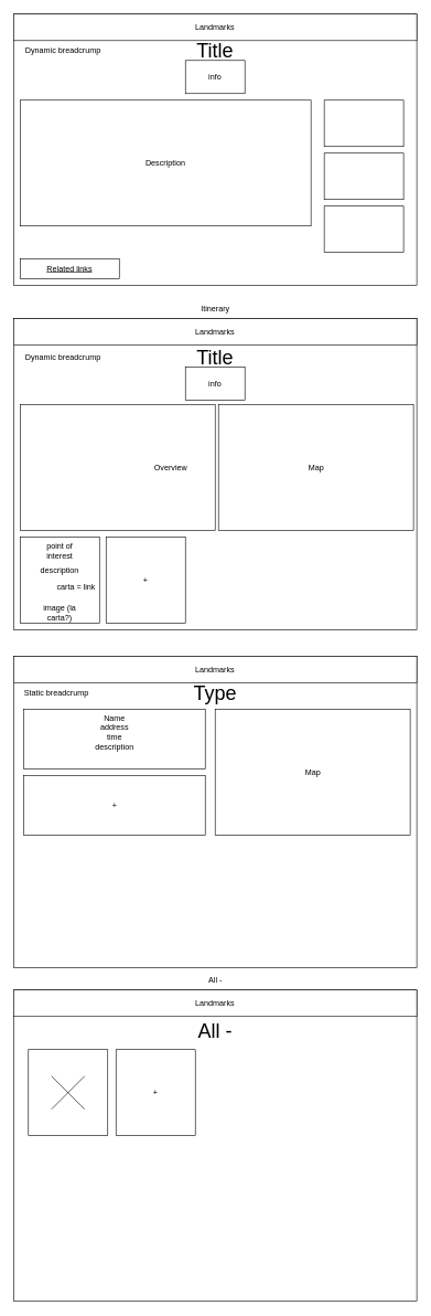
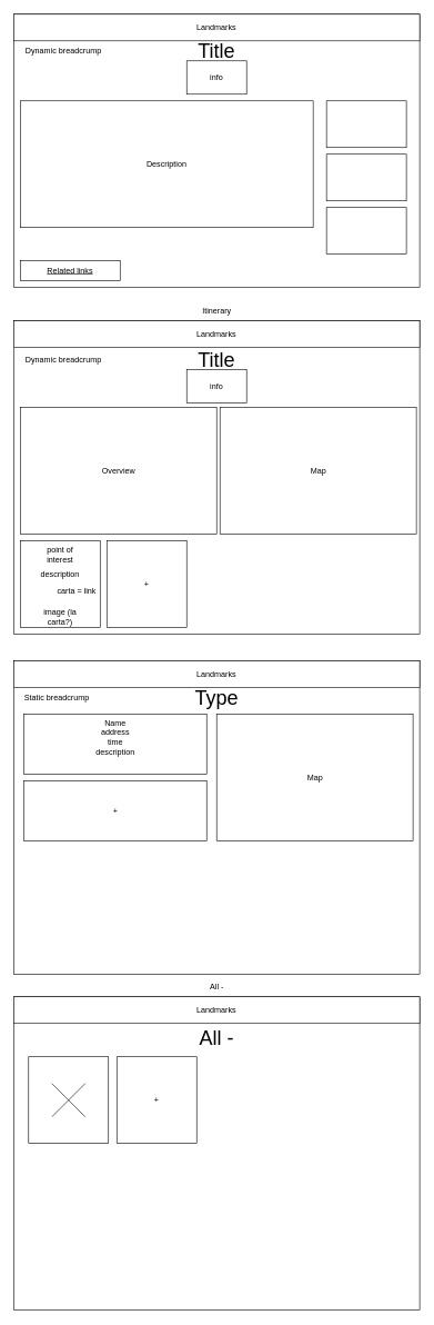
  <mxCell id="0" />
  <mxCell id="1" parent="0" />
  <mxCell id="2" value="" style="rounded=0;whiteSpace=wrap;html=1;" vertex="1" parent="1"><mxGeometry x="20" y="20" width="610" height="410" as="geometry" /></mxCell>
  <mxCell id="3" value="" style="rounded=0;whiteSpace=wrap;html=1;" vertex="1" parent="1"><mxGeometry x="20" y="20" width="610" height="40" as="geometry" /></mxCell>
  <mxCell id="4" value="Landmarks" style="text;html=1;strokeColor=none;fillColor=none;align=center;verticalAlign=middle;whiteSpace=wrap;rounded=0;" vertex="1" parent="1"><mxGeometry x="295" y="25" width="60" height="30" as="geometry" /></mxCell>
  <mxCell id="5" value="Title" style="text;html=1;strokeColor=none;fillColor=none;align=center;verticalAlign=middle;whiteSpace=wrap;rounded=0;fontSize=30;" vertex="1" parent="1"><mxGeometry x="295" y="60" width="60" height="30" as="geometry" /></mxCell>
  <mxCell id="6" value="" style="rounded=0;whiteSpace=wrap;html=1;" vertex="1" parent="1"><mxGeometry x="280" y="90" width="90" height="50" as="geometry" /></mxCell>
  <mxCell id="7" value="Dynamic breadcrump" style="text;html=1;strokeColor=none;fillColor=none;align=center;verticalAlign=middle;whiteSpace=wrap;rounded=0;" vertex="1" parent="1"><mxGeometry x="30" y="60" width="130" height="30" as="geometry" /></mxCell>
  <mxCell id="8" value="" style="rounded=0;whiteSpace=wrap;html=1;fontSize=30;" vertex="1" parent="1"><mxGeometry x="30" y="150" width="440" height="190" as="geometry" /></mxCell>
  <mxCell id="9" value="Description" style="text;html=1;strokeColor=none;fillColor=none;align=center;verticalAlign=middle;whiteSpace=wrap;rounded=0;fontSize=12;" vertex="1" parent="1"><mxGeometry x="220" y="230" width="60" height="30" as="geometry" /></mxCell>
  <mxCell id="10" value="" style="rounded=0;whiteSpace=wrap;html=1;fontSize=12;" vertex="1" parent="1"><mxGeometry x="490" y="150" width="120" height="70" as="geometry" /></mxCell>
  <mxCell id="11" value="" style="rounded=0;whiteSpace=wrap;html=1;fontSize=12;" vertex="1" parent="1"><mxGeometry x="490" y="230" width="120" height="70" as="geometry" /></mxCell>
  <mxCell id="12" value="" style="rounded=0;whiteSpace=wrap;html=1;fontSize=12;" vertex="1" parent="1"><mxGeometry x="490" y="310" width="120" height="70" as="geometry" /></mxCell>
  <mxCell id="13" value="" style="rounded=0;whiteSpace=wrap;html=1;fontSize=12;" vertex="1" parent="1"><mxGeometry x="30" y="390" width="150" height="30" as="geometry" /></mxCell>
  <mxCell id="14" value="&lt;u&gt;Related links&lt;/u&gt;" style="text;html=1;strokeColor=none;fillColor=none;align=center;verticalAlign=middle;whiteSpace=wrap;rounded=0;fontSize=12;" vertex="1" parent="1"><mxGeometry x="35" y="390" width="140" height="30" as="geometry" /></mxCell>
  <mxCell id="15" value="info" style="text;html=1;strokeColor=none;fillColor=none;align=center;verticalAlign=middle;whiteSpace=wrap;rounded=0;fontSize=12;" vertex="1" parent="1"><mxGeometry x="295" y="100" width="60" height="30" as="geometry" /></mxCell>
  <mxCell id="16" value="" style="rounded=0;whiteSpace=wrap;html=1;" vertex="1" parent="1"><mxGeometry x="20" y="480" width="610" height="470" as="geometry" /></mxCell>
  <mxCell id="17" value="Itinerary" style="text;html=1;strokeColor=none;fillColor=none;align=center;verticalAlign=middle;whiteSpace=wrap;rounded=0;" vertex="1" parent="1"><mxGeometry x="262.5" y="450" width="125" height="30" as="geometry" /></mxCell>
  <mxCell id="18" value="" style="rounded=0;whiteSpace=wrap;html=1;" vertex="1" parent="1"><mxGeometry x="20" y="480" width="610" height="40" as="geometry" /></mxCell>
  <mxCell id="19" value="Landmarks" style="text;html=1;strokeColor=none;fillColor=none;align=center;verticalAlign=middle;whiteSpace=wrap;rounded=0;" vertex="1" parent="1"><mxGeometry x="295" y="485" width="60" height="30" as="geometry" /></mxCell>
  <mxCell id="20" value="Title" style="text;html=1;strokeColor=none;fillColor=none;align=center;verticalAlign=middle;whiteSpace=wrap;rounded=0;fontSize=30;" vertex="1" parent="1"><mxGeometry x="295" y="523" width="60" height="30" as="geometry" /></mxCell>
  <mxCell id="21" value="Dynamic breadcrump" style="text;html=1;strokeColor=none;fillColor=none;align=center;verticalAlign=middle;whiteSpace=wrap;rounded=0;" vertex="1" parent="1"><mxGeometry x="30" y="523" width="130" height="30" as="geometry" /></mxCell>
  <mxCell id="22" value="" style="rounded=0;whiteSpace=wrap;html=1;" vertex="1" parent="1"><mxGeometry x="280" y="553" width="90" height="50" as="geometry" /></mxCell>
  <mxCell id="23" value="info" style="text;html=1;strokeColor=none;fillColor=none;align=center;verticalAlign=middle;whiteSpace=wrap;rounded=0;fontSize=12;" vertex="1" parent="1"><mxGeometry x="295" y="563" width="60" height="30" as="geometry" /></mxCell>
  <mxCell id="24" value="" style="rounded=0;whiteSpace=wrap;html=1;fontSize=30;" vertex="1" parent="1"><mxGeometry x="30" y="610" width="295" height="190" as="geometry" /></mxCell>
- <mxCell id="25" value="Overview" style="text;html=1;strokeColor=none;fillColor=none;align=center;verticalAlign=middle;whiteSpace=wrap;rounded=0;fontSize=12;" vertex="1" parent="1"><mxGeometry x="227.5" y="690" width="60" height="30" as="geometry" /></mxCell>
+ <mxCell id="25" value="Overview" style="text;html=1;strokeColor=none;fillColor=none;align=center;verticalAlign=middle;whiteSpace=wrap;rounded=0;fontSize=12;" vertex="1" parent="1"><mxGeometry x="147.5" y="690" width="60" height="30" as="geometry" /></mxCell>
  <mxCell id="26" value="" style="rounded=0;whiteSpace=wrap;html=1;fontSize=30;" vertex="1" parent="1"><mxGeometry x="330" y="610" width="295" height="190" as="geometry" /></mxCell>
  <mxCell id="27" value="Map" style="text;html=1;strokeColor=none;fillColor=none;align=center;verticalAlign=middle;whiteSpace=wrap;rounded=0;fontSize=12;" vertex="1" parent="1"><mxGeometry x="447.5" y="690" width="60" height="30" as="geometry" /></mxCell>
  <mxCell id="28" value="" style="rounded=0;whiteSpace=wrap;html=1;fontSize=12;" vertex="1" parent="1"><mxGeometry x="30" y="810" width="120" height="130" as="geometry" /></mxCell>
  <mxCell id="29" value="point of interest" style="text;html=1;strokeColor=none;fillColor=none;align=center;verticalAlign=middle;whiteSpace=wrap;rounded=0;fontSize=12;" vertex="1" parent="1"><mxGeometry x="60" y="816" width="60" height="30" as="geometry" /></mxCell>
  <mxCell id="30" value="description" style="text;html=1;strokeColor=none;fillColor=none;align=center;verticalAlign=middle;whiteSpace=wrap;rounded=0;fontSize=12;" vertex="1" parent="1"><mxGeometry x="60" y="846" width="60" height="30" as="geometry" /></mxCell>
  <mxCell id="31" value="image (la carta?)" style="text;html=1;strokeColor=none;fillColor=none;align=center;verticalAlign=middle;whiteSpace=wrap;rounded=0;fontSize=12;" vertex="1" parent="1"><mxGeometry x="60" y="910" width="60" height="30" as="geometry" /></mxCell>
  <mxCell id="32" value="" style="rounded=0;whiteSpace=wrap;html=1;fontSize=12;" vertex="1" parent="1"><mxGeometry x="160" y="810" width="120" height="130" as="geometry" /></mxCell>
  <mxCell id="33" value="+" style="text;html=1;strokeColor=none;fillColor=none;align=center;verticalAlign=middle;whiteSpace=wrap;rounded=0;fontSize=12;" vertex="1" parent="1"><mxGeometry x="190" y="860" width="60" height="30" as="geometry" /></mxCell>
  <mxCell id="34" value="carta = link" style="text;html=1;strokeColor=none;fillColor=none;align=center;verticalAlign=middle;whiteSpace=wrap;rounded=0;fontSize=12;" vertex="1" parent="1"><mxGeometry x="80" y="870" width="70" height="30" as="geometry" /></mxCell>
  <mxCell id="35" value="" style="rounded=0;whiteSpace=wrap;html=1;" vertex="1" parent="1"><mxGeometry x="20" y="990" width="610" height="470" as="geometry" /></mxCell>
  <mxCell id="36" value="" style="rounded=0;whiteSpace=wrap;html=1;" vertex="1" parent="1"><mxGeometry x="20" y="990" width="610" height="40" as="geometry" /></mxCell>
  <mxCell id="37" value="Landmarks" style="text;html=1;strokeColor=none;fillColor=none;align=center;verticalAlign=middle;whiteSpace=wrap;rounded=0;" vertex="1" parent="1"><mxGeometry x="295" y="995" width="60" height="30" as="geometry" /></mxCell>
  <mxCell id="38" value="Type" style="text;html=1;strokeColor=none;fillColor=none;align=center;verticalAlign=middle;whiteSpace=wrap;rounded=0;fontSize=30;" vertex="1" parent="1"><mxGeometry x="295" y="1030" width="60" height="30" as="geometry" /></mxCell>
  <mxCell id="39" value="Static breadcrump" style="text;html=1;strokeColor=none;fillColor=none;align=center;verticalAlign=middle;whiteSpace=wrap;rounded=0;" vertex="1" parent="1"><mxGeometry x="20" y="1030" width="130" height="30" as="geometry" /></mxCell>
  <mxCell id="40" value="" style="rounded=0;whiteSpace=wrap;html=1;fontSize=12;" vertex="1" parent="1"><mxGeometry x="35" y="1070" width="275" height="90" as="geometry" /></mxCell>
  <mxCell id="41" value="Name&lt;br&gt;address&lt;br&gt;time&lt;br&gt;description" style="text;html=1;strokeColor=none;fillColor=none;align=center;verticalAlign=middle;whiteSpace=wrap;rounded=0;fontSize=12;" vertex="1" parent="1"><mxGeometry x="142.5" y="1090" width="60" height="30" as="geometry" /></mxCell>
  <mxCell id="42" value="" style="rounded=0;whiteSpace=wrap;html=1;fontSize=30;" vertex="1" parent="1"><mxGeometry x="325" y="1070" width="295" height="190" as="geometry" /></mxCell>
  <mxCell id="43" value="Map" style="text;html=1;strokeColor=none;fillColor=none;align=center;verticalAlign=middle;whiteSpace=wrap;rounded=0;fontSize=12;" vertex="1" parent="1"><mxGeometry x="442.5" y="1150" width="60" height="30" as="geometry" /></mxCell>
  <mxCell id="44" value="" style="rounded=0;whiteSpace=wrap;html=1;fontSize=12;" vertex="1" parent="1"><mxGeometry x="35" y="1170" width="275" height="90" as="geometry" /></mxCell>
  <mxCell id="45" value="+" style="text;html=1;strokeColor=none;fillColor=none;align=center;verticalAlign=middle;whiteSpace=wrap;rounded=0;fontSize=12;" vertex="1" parent="1"><mxGeometry x="142.5" y="1200" width="60" height="30" as="geometry" /></mxCell>
  <mxCell id="46" value="" style="rounded=0;whiteSpace=wrap;html=1;" vertex="1" parent="1"><mxGeometry x="20" y="1494" width="610" height="470" as="geometry" /></mxCell>
  <mxCell id="47" value="All -" style="text;html=1;strokeColor=none;fillColor=none;align=center;verticalAlign=middle;whiteSpace=wrap;rounded=0;" vertex="1" parent="1"><mxGeometry x="262.5" y="1464" width="125" height="30" as="geometry" /></mxCell>
  <mxCell id="48" value="" style="rounded=0;whiteSpace=wrap;html=1;" vertex="1" parent="1"><mxGeometry x="20" y="1494" width="610" height="40" as="geometry" /></mxCell>
  <mxCell id="49" value="Landmarks" style="text;html=1;strokeColor=none;fillColor=none;align=center;verticalAlign=middle;whiteSpace=wrap;rounded=0;" vertex="1" parent="1"><mxGeometry x="295" y="1499" width="60" height="30" as="geometry" /></mxCell>
  <mxCell id="50" value="" style="rounded=0;whiteSpace=wrap;html=1;fontSize=12;" vertex="1" parent="1"><mxGeometry x="42.5" y="1584" width="120" height="130" as="geometry" /></mxCell>
  <mxCell id="51" value="" style="endArrow=none;html=1;rounded=0;fontSize=12;" edge="1" parent="1"><mxGeometry width="50" height="50" relative="1" as="geometry"><mxPoint x="77.5" y="1674" as="sourcePoint" /><mxPoint x="127.5" y="1624" as="targetPoint" /></mxGeometry></mxCell>
  <mxCell id="52" value="" style="endArrow=none;html=1;rounded=0;fontSize=12;" edge="1" parent="1"><mxGeometry width="50" height="50" relative="1" as="geometry"><mxPoint x="127.5" y="1674" as="sourcePoint" /><mxPoint x="77.5" y="1624" as="targetPoint" /></mxGeometry></mxCell>
  <mxCell id="53" value="" style="rounded=0;whiteSpace=wrap;html=1;fontSize=12;" vertex="1" parent="1"><mxGeometry x="175" y="1584" width="120" height="130" as="geometry" /></mxCell>
  <mxCell id="54" value="+" style="text;html=1;strokeColor=none;fillColor=none;align=center;verticalAlign=middle;whiteSpace=wrap;rounded=0;fontSize=12;" vertex="1" parent="1"><mxGeometry x="205" y="1634" width="60" height="30" as="geometry" /></mxCell>
  <mxCell id="55" value="All -" style="text;html=1;strokeColor=none;fillColor=none;align=center;verticalAlign=middle;whiteSpace=wrap;rounded=0;fontSize=30;" vertex="1" parent="1"><mxGeometry x="295" y="1540" width="60" height="30" as="geometry" /></mxCell>
